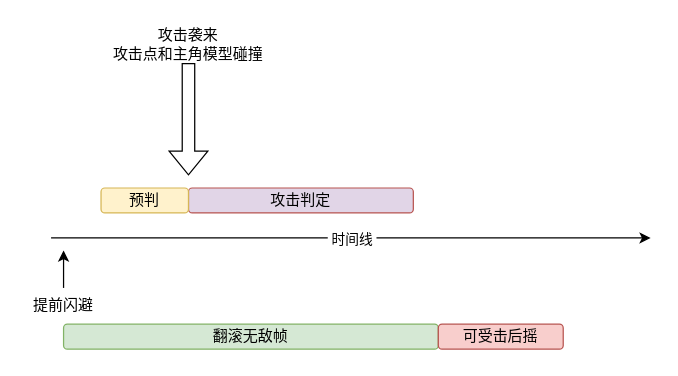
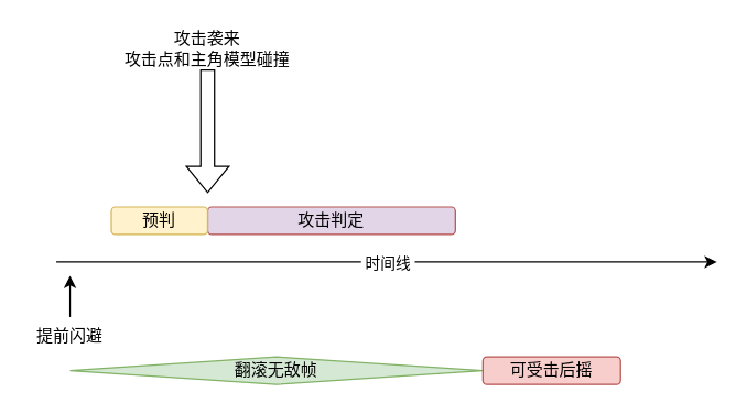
  <mxCell id="0" />
  <mxCell id="1" parent="0" />
  <mxCell id="2" value="" style="endArrow=classic;html=1;rounded=0;" parent="1" edge="1"><mxGeometry relative="1" as="geometry"><mxPoint x="40" y="190" as="sourcePoint" /><mxPoint x="520" y="190" as="targetPoint" /></mxGeometry></mxCell>
  <mxCell id="3" value="&amp;nbsp;时间线&amp;nbsp;" style="edgeLabel;resizable=0;html=1;align=center;verticalAlign=middle;" parent="2" connectable="0" vertex="1"><mxGeometry relative="1" as="geometry" /></mxCell>
  <mxCell id="4" value="攻击判定" style="rounded=1;whiteSpace=wrap;html=1;fillColor=#e1d5e7;strokeColor=#b85450;" parent="1" vertex="1"><mxGeometry x="150" y="150" width="180" height="20" as="geometry" /></mxCell>
  <mxCell id="5" value="预判" style="rounded=1;whiteSpace=wrap;html=1;fillColor=#fff2cc;strokeColor=#d6b656;" parent="1" vertex="1"><mxGeometry x="80" y="150" width="70" height="20" as="geometry" /></mxCell>
  <mxCell id="6" value="" style="shape=flexArrow;endArrow=classic;html=1;rounded=0;" parent="1" edge="1"><mxGeometry width="50" height="50" relative="1" as="geometry"><mxPoint x="150" y="50" as="sourcePoint" /><mxPoint x="150" y="140" as="targetPoint" /></mxGeometry></mxCell>
  <mxCell id="7" value="攻击袭来&lt;br&gt;攻击点和主角模型碰撞" style="text;html=1;strokeColor=none;fillColor=none;align=center;verticalAlign=middle;whiteSpace=wrap;rounded=0;" parent="1" vertex="1"><mxGeometry x="80" y="20" width="140" height="30" as="geometry" /></mxCell>
  <mxCell id="8" value="" style="endArrow=classic;html=1;rounded=0;" parent="1" edge="1"><mxGeometry width="50" height="50" relative="1" as="geometry"><mxPoint x="50" y="230" as="sourcePoint" /><mxPoint x="50" y="200" as="targetPoint" /></mxGeometry></mxCell>
  <mxCell id="9" value="提前闪避" style="text;html=1;strokeColor=none;fillColor=none;align=center;verticalAlign=middle;whiteSpace=wrap;rounded=0;" vertex="1" parent="1"><mxGeometry x="20" y="229" width="60" height="30" as="geometry" /></mxCell>
- <mxCell id="10" value="翻滚无敌帧" style="rounded=1;whiteSpace=wrap;html=1;fillColor=#d5e8d4;strokeColor=#82b366;" vertex="1" parent="1"><mxGeometry x="50" y="259" width="300" height="20" as="geometry" /></mxCell>
+ <mxCell id="10" value="翻滚无敌帧" style="rhombus;whiteSpace=wrap;html=1;fillColor=#d5e8d4;strokeColor=#82b366;" vertex="1" parent="1"><mxGeometry x="50" y="259" width="300" height="20" as="geometry" /></mxCell>
  <mxCell id="11" value="可受击后摇" style="rounded=1;whiteSpace=wrap;html=1;fillColor=#f8cecc;strokeColor=#b85450;" vertex="1" parent="1"><mxGeometry x="350" y="259" width="100" height="20" as="geometry" /></mxCell>
